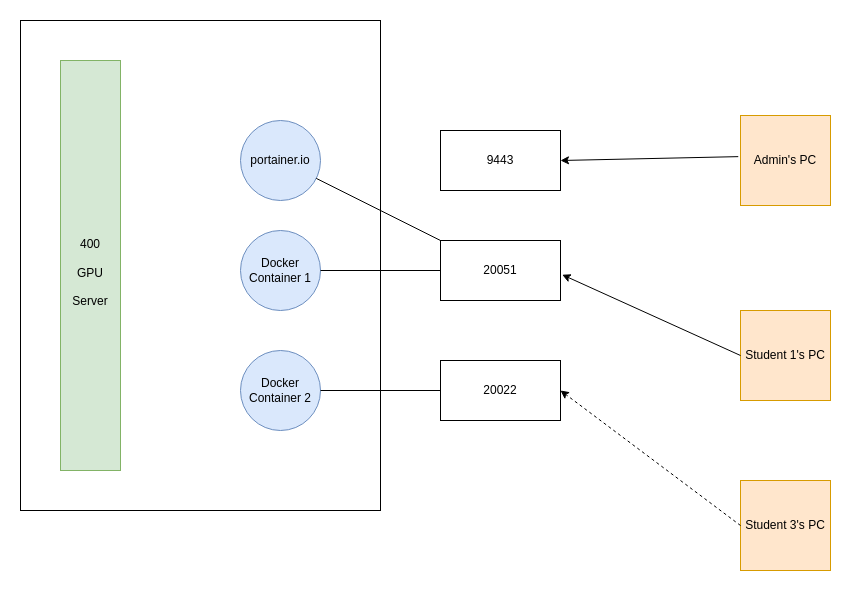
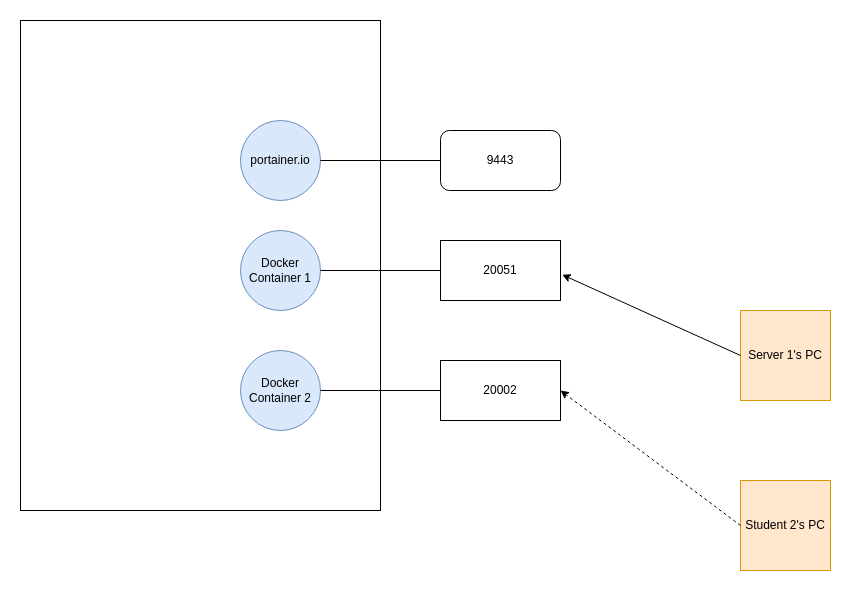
  <mxCell id="0" />
  <mxCell id="1" parent="0" />
- <mxCell id="2" value="Student 1's PC" style="whiteSpace=wrap;html=1;aspect=fixed;fillColor=#ffe6cc;strokeColor=#d79b00;" vertex="1" parent="1"><mxGeometry x="740" y="310" width="90" height="90" as="geometry" /></mxCell>
+ <mxCell id="2" value="Server 1's PC" style="whiteSpace=wrap;html=1;aspect=fixed;fillColor=#ffe6cc;strokeColor=#d79b00;" vertex="1" parent="1"><mxGeometry x="740" y="310" width="90" height="90" as="geometry" /></mxCell>
  <mxCell id="3" value="" style="rounded=0;whiteSpace=wrap;html=1;" vertex="1" parent="1"><mxGeometry x="20" y="20" width="360" height="490" as="geometry" /></mxCell>
  <mxCell id="4" value="portainer.io" style="ellipse;whiteSpace=wrap;html=1;aspect=fixed;fillColor=#dae8fc;strokeColor=#6c8ebf;" vertex="1" parent="1"><mxGeometry x="240" y="120" width="80" height="80" as="geometry" /></mxCell>
- <mxCell id="5" value="" style="endArrow=none;html=1;rounded=0;" edge="1" parent="1" source="4" target="13"><mxGeometry width="50" height="50" relative="1" as="geometry"><mxPoint x="320" y="180" as="sourcePoint" /><mxPoint x="410" y="150" as="targetPoint" /></mxGeometry></mxCell>
- <mxCell id="6" value="9443" style="rounded=0;whiteSpace=wrap;html=1;" vertex="1" parent="1"><mxGeometry x="440" y="130" width="120" height="60" as="geometry" /></mxCell>
- <mxCell id="7" value="Admin's PC" style="whiteSpace=wrap;html=1;aspect=fixed;fillColor=#ffe6cc;strokeColor=#d79b00;" vertex="1" parent="1"><mxGeometry x="740" y="115" width="90" height="90" as="geometry" /></mxCell>
- <mxCell id="8" value="Student 3's PC" style="whiteSpace=wrap;html=1;aspect=fixed;fillColor=#ffe6cc;strokeColor=#d79b00;" vertex="1" parent="1"><mxGeometry x="740" y="480" width="90" height="90" as="geometry" /></mxCell>
+ <mxCell id="5" value="" style="endArrow=none;html=1;rounded=0;entryX=0;entryY=0.5;entryDx=0;entryDy=0;" edge="1" parent="1" source="4" target="6"><mxGeometry width="50" height="50" relative="1" as="geometry"><mxPoint x="320" y="180" as="sourcePoint" /><mxPoint x="410" y="150" as="targetPoint" /></mxGeometry></mxCell>
+ <mxCell id="6" value="9443" style="whiteSpace=wrap;html=1;rounded=1;" vertex="1" parent="1"><mxGeometry x="440" y="130" width="120" height="60" as="geometry" /></mxCell>
+ <mxCell id="8" value="Student 2's PC" style="whiteSpace=wrap;html=1;aspect=fixed;fillColor=#ffe6cc;strokeColor=#d79b00;" vertex="1" parent="1"><mxGeometry x="740" y="480" width="90" height="90" as="geometry" /></mxCell>
  <mxCell id="9" value="Docker&lt;br&gt;Container 1" style="ellipse;whiteSpace=wrap;html=1;aspect=fixed;fillColor=#dae8fc;strokeColor=#6c8ebf;" vertex="1" parent="1"><mxGeometry x="240" y="230" width="80" height="80" as="geometry" /></mxCell>
  <mxCell id="10" value="Docker&lt;br&gt;Container 2" style="ellipse;whiteSpace=wrap;html=1;aspect=fixed;fillColor=#dae8fc;strokeColor=#6c8ebf;" vertex="1" parent="1"><mxGeometry x="240" y="350" width="80" height="80" as="geometry" /></mxCell>
- <mxCell id="11" value="&lt;br&gt;400&lt;br&gt;&lt;br&gt;GPU&lt;br&gt;&lt;br&gt;Server" style="text;html=1;strokeColor=#82b366;fillColor=#d5e8d4;align=center;verticalAlign=middle;whiteSpace=wrap;rounded=0;" vertex="1" parent="1"><mxGeometry x="60" y="60" width="60" height="410" as="geometry" /></mxCell>
  <mxCell id="12" value="" style="endArrow=none;html=1;rounded=0;entryX=0;entryY=0.5;entryDx=0;entryDy=0;" edge="1" target="13" parent="1"><mxGeometry width="50" height="50" relative="1" as="geometry"><mxPoint x="320" y="270" as="sourcePoint" /><mxPoint x="410" y="260" as="targetPoint" /></mxGeometry></mxCell>
  <mxCell id="13" value="20051" style="rounded=0;whiteSpace=wrap;html=1;" vertex="1" parent="1"><mxGeometry x="440" y="240" width="120" height="60" as="geometry" /></mxCell>
  <mxCell id="14" value="" style="endArrow=none;html=1;rounded=0;entryX=0;entryY=0.5;entryDx=0;entryDy=0;" edge="1" target="15" parent="1"><mxGeometry width="50" height="50" relative="1" as="geometry"><mxPoint x="320" y="390" as="sourcePoint" /><mxPoint x="410" y="380" as="targetPoint" /></mxGeometry></mxCell>
- <mxCell id="15" value="20022" style="rounded=0;whiteSpace=wrap;html=1;" vertex="1" parent="1"><mxGeometry x="440" y="360" width="120" height="60" as="geometry" /></mxCell>
+ <mxCell id="15" value="20002" style="rounded=0;whiteSpace=wrap;html=1;" vertex="1" parent="1"><mxGeometry x="440" y="360" width="120" height="60" as="geometry" /></mxCell>
  <mxCell id="16" value="" style="endArrow=classic;html=1;rounded=0;entryX=1.014;entryY=0.57;entryDx=0;entryDy=0;entryPerimeter=0;exitX=0;exitY=0.5;exitDx=0;exitDy=0;" edge="1" parent="1" source="2" target="13"><mxGeometry width="50" height="50" relative="1" as="geometry"><mxPoint x="450" y="290" as="sourcePoint" /><mxPoint x="500" y="240" as="targetPoint" /></mxGeometry></mxCell>
  <mxCell id="17" value="" style="endArrow=classic;html=1;rounded=0;exitX=0;exitY=0.5;exitDx=0;exitDy=0;entryX=1;entryY=0.5;entryDx=0;entryDy=0;dashed=1;" edge="1" parent="1" source="8" target="15"><mxGeometry width="50" height="50" relative="1" as="geometry"><mxPoint x="450" y="290" as="sourcePoint" /><mxPoint x="500" y="240" as="targetPoint" /></mxGeometry></mxCell>
- <mxCell id="18" value="" style="endArrow=classic;html=1;rounded=0;exitX=-0.025;exitY=0.457;exitDx=0;exitDy=0;exitPerimeter=0;entryX=1;entryY=0.5;entryDx=0;entryDy=0;" edge="1" parent="1" source="7" target="6"><mxGeometry width="50" height="50" relative="1" as="geometry"><mxPoint x="610" y="100" as="sourcePoint" /><mxPoint x="660" y="50" as="targetPoint" /></mxGeometry></mxCell>
